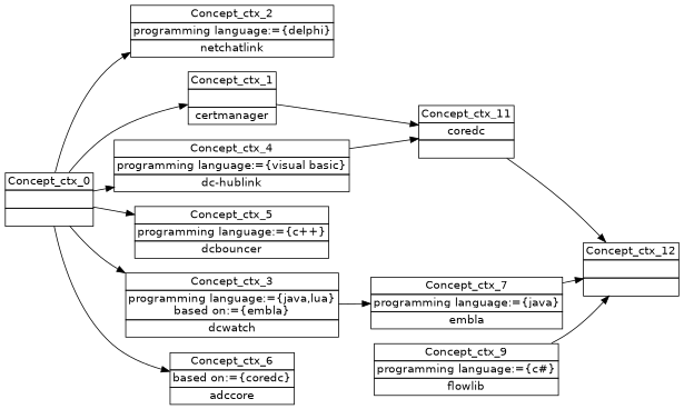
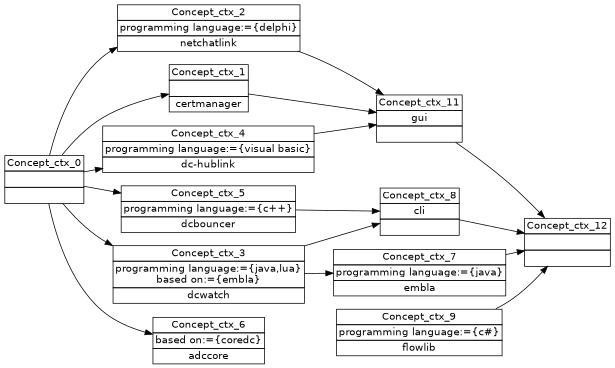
  digraph {
    nodesep=0.2
    rankdir=LR
    ranksep=0.3
    node [fontname="DejaVu Sans" margin="0.03,0.03" shape=none]
    edge [headport=p tailport=p]
    n1 [label=<<table border="0" cellborder="1" cellspacing="0" port="p"><tr><td>Concept_ctx_12</td></tr><tr><td><br/></td></tr><tr><td><br/></td></tr></table>>]
-   n2 [label=<<table border="0" cellborder="1" cellspacing="0" port="p"><tr><td>Concept_ctx_11</td></tr><tr><td>coredc<br/></td></tr><tr><td><br/></td></tr></table>>]
+   n2 [label=<<table border="0" cellborder="1" cellspacing="0" port="p"><tr><td>Concept_ctx_11</td></tr><tr><td>gui<br/></td></tr><tr><td><br/></td></tr></table>>]
    n3 [label=<<table border="0" cellborder="1" cellspacing="0" port="p"><tr><td>Concept_ctx_0</td></tr><tr><td><br/></td></tr><tr><td><br/></td></tr></table>>]
    n4 [label=<<table border="0" cellborder="1" cellspacing="0" port="p"><tr><td>Concept_ctx_2</td></tr><tr><td>programming language:={delphi}<br/></td></tr><tr><td>netchatlink<br/></td></tr></table>>]
    n5 [label=<<table border="0" cellborder="1" cellspacing="0" port="p"><tr><td>Concept_ctx_5</td></tr><tr><td>programming language:={c++}<br/></td></tr><tr><td>dcbouncer<br/></td></tr></table>>]
    n6 [label=<<table border="0" cellborder="1" cellspacing="0" port="p"><tr><td>Concept_ctx_3</td></tr><tr><td>programming language:={java,lua}<br/>based on:={embla}<br/></td></tr><tr><td>dcwatch<br/></td></tr></table>>]
    n7 [label=<<table border="0" cellborder="1" cellspacing="0" port="p"><tr><td>Concept_ctx_1</td></tr><tr><td><br/></td></tr><tr><td>certmanager<br/></td></tr></table>>]
    n8 [label=<<table border="0" cellborder="1" cellspacing="0" port="p"><tr><td>Concept_ctx_4</td></tr><tr><td>programming language:={visual basic}<br/></td></tr><tr><td>dc-hublink<br/></td></tr></table>>]
    n9 [label=<<table border="0" cellborder="1" cellspacing="0" port="p"><tr><td>Concept_ctx_6</td></tr><tr><td>based on:={coredc}<br/></td></tr><tr><td>adccore<br/></td></tr></table>>]
+   n10 [label=<<table border="0" cellborder="1" cellspacing="0" port="p"><tr><td>Concept_ctx_8</td></tr><tr><td>cli<br/></td></tr><tr><td><br/></td></tr></table>>]
    n11 [label=<<table border="0" cellborder="1" cellspacing="0" port="p"><tr><td>Concept_ctx_7</td></tr><tr><td>programming language:={java}<br/></td></tr><tr><td>embla<br/></td></tr></table>>]
    n12 [label=<<table border="0" cellborder="1" cellspacing="0" port="p"><tr><td>Concept_ctx_9</td></tr><tr><td>programming language:={c#}<br/></td></tr><tr><td>flowlib<br/></td></tr></table>>]
    n2 -> n1
    n3 -> n4
    n3 -> n5
    n3 -> n6
    n3 -> n7
    n3 -> n8
    n3 -> n9
+   n4 -> n2
+   n5 -> n10
+   n6 -> n10
    n6 -> n11
    n7 -> n2
    n8 -> n2
+   n10 -> n1
    n11 -> n1
    n12 -> n1
  }
